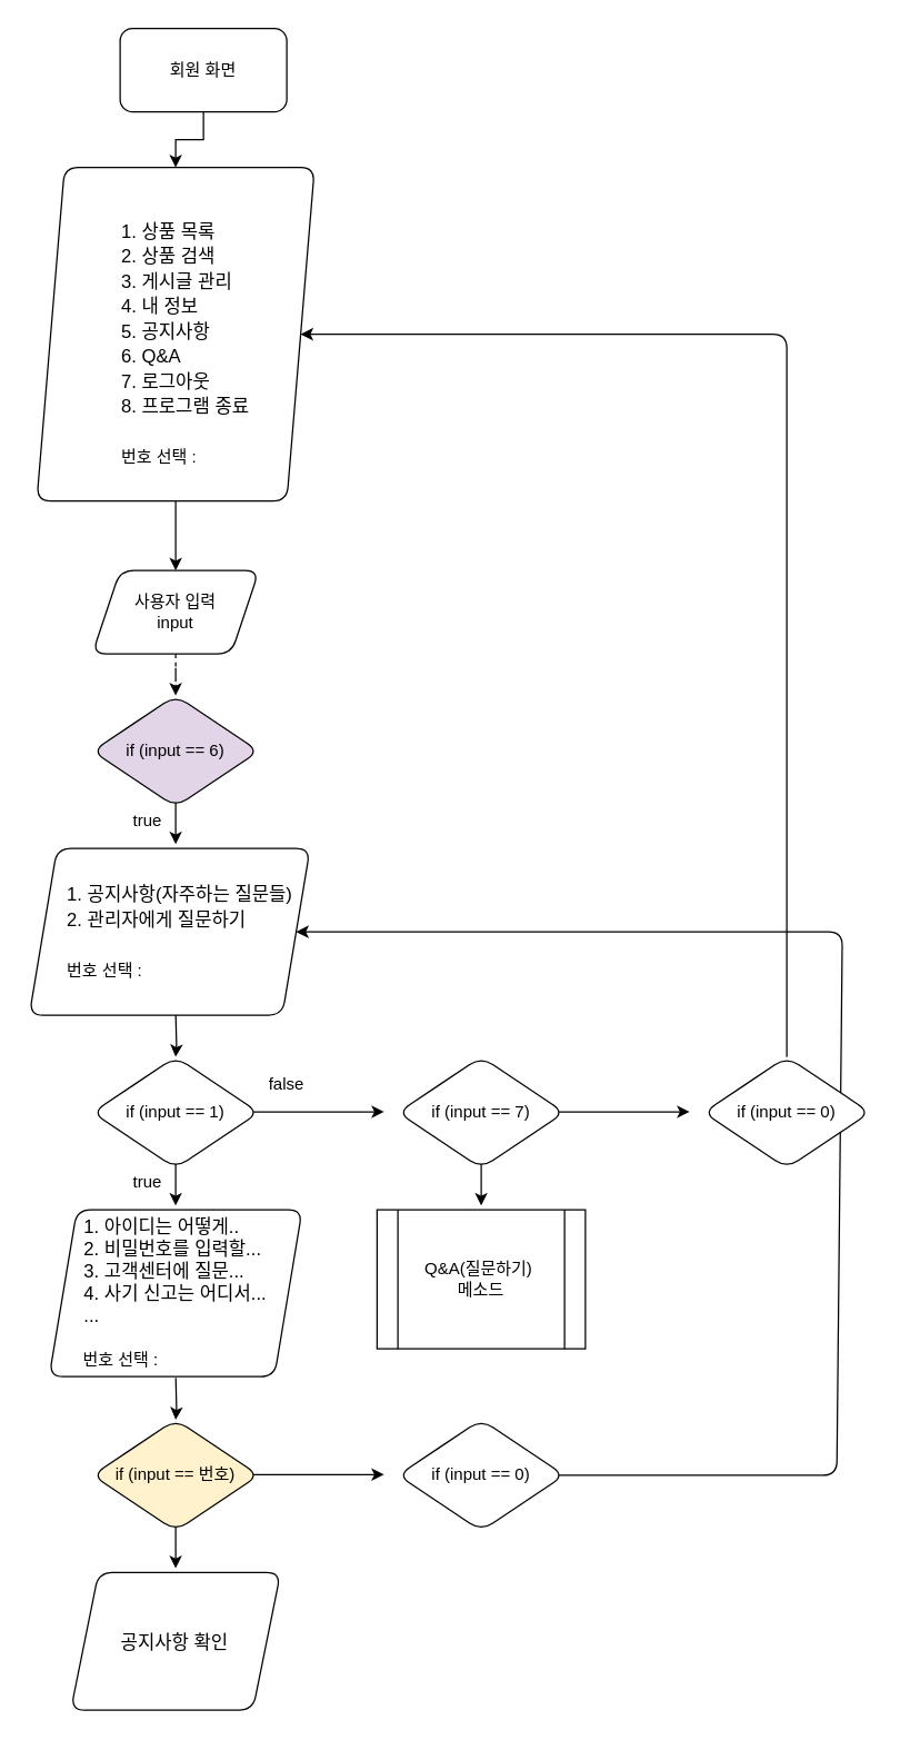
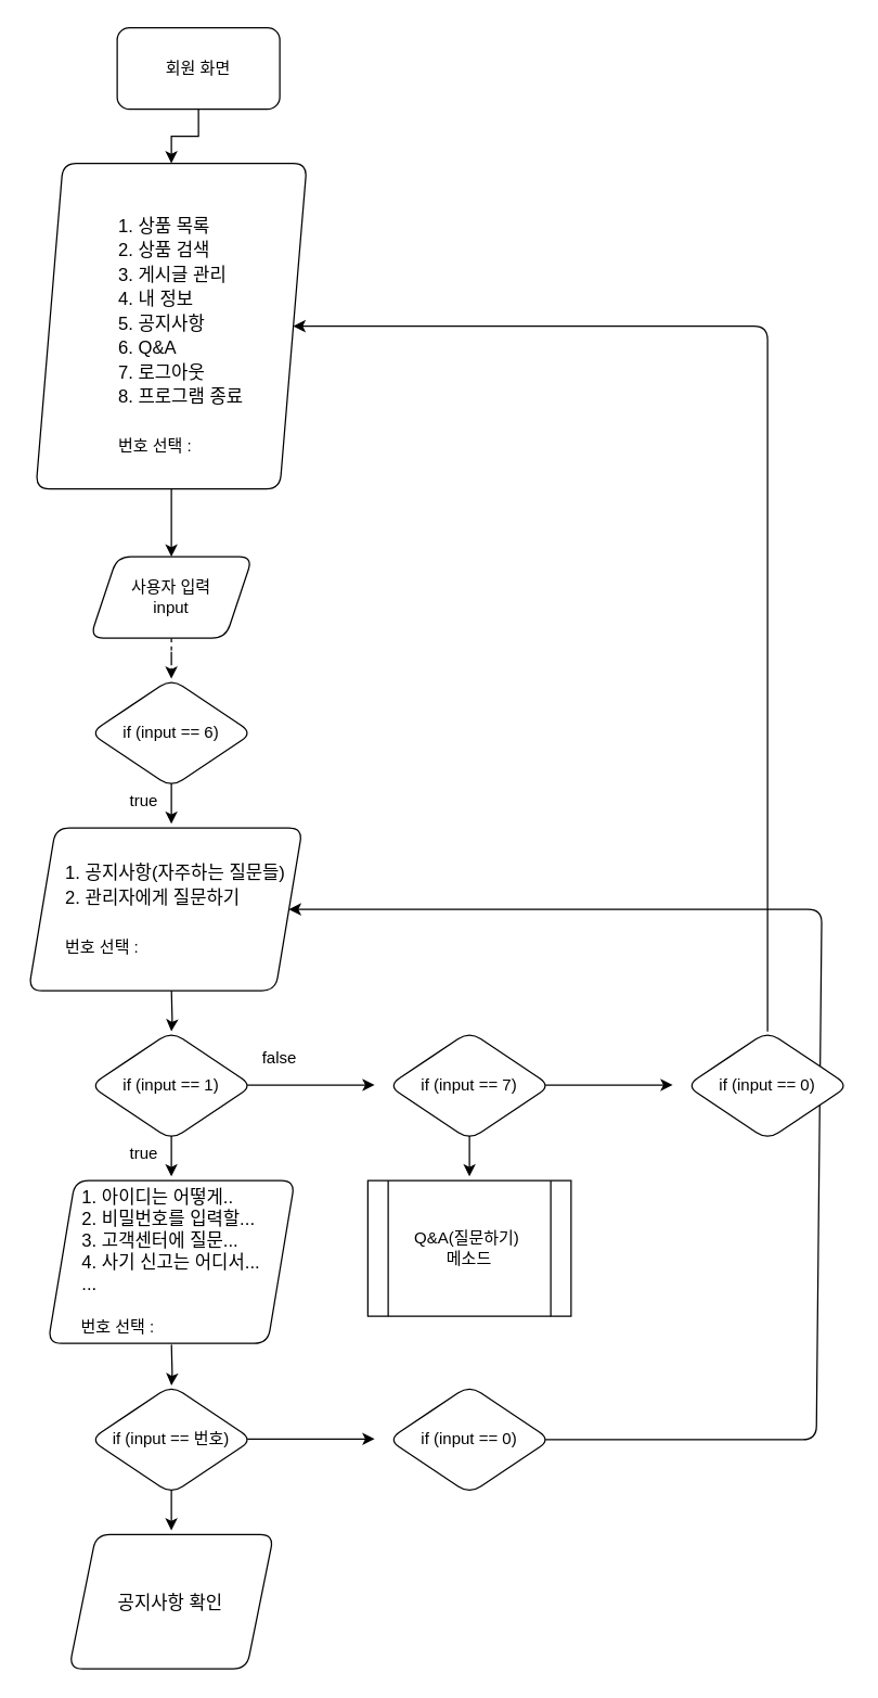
  <mxCell id="0" />
  <mxCell id="1" parent="0" />
  <mxCell id="2" value="" style="edgeStyle=orthogonalEdgeStyle;rounded=0;orthogonalLoop=1;jettySize=auto;html=1;" parent="1" source="3" target="5" edge="1"><mxGeometry relative="1" as="geometry" /></mxCell>
  <mxCell id="3" value="회원 화면" style="rounded=1;whiteSpace=wrap;html=1;" parent="1" vertex="1"><mxGeometry x="86" y="20" width="120" height="60" as="geometry" /></mxCell>
  <mxCell id="4" value="" style="edgeStyle=orthogonalEdgeStyle;rounded=0;orthogonalLoop=1;jettySize=auto;html=1;" parent="1" source="5" edge="1"><mxGeometry relative="1" as="geometry"><mxPoint x="126" y="410" as="targetPoint" /></mxGeometry></mxCell>
  <mxCell id="5" value="&lt;br&gt;&lt;p style=&quot;line-height: 150% ; margin-top: 0pt ; margin-bottom: 0pt ; margin-left: 0.4in ; margin-right: 0in ; text-indent: -0.25in ; text-align: left ; direction: ltr ; unicode-bidi: embed&quot;&gt;&lt;span style=&quot;font-size: 10pt&quot;&gt;1. 상품 목록&lt;/span&gt;&lt;/p&gt;&lt;p style=&quot;line-height: 150% ; margin-top: 0pt ; margin-bottom: 0pt ; margin-left: 0.4in ; margin-right: 0in ; text-indent: -0.25in ; text-align: left ; direction: ltr ; unicode-bidi: embed&quot;&gt;&lt;span style=&quot;font-size: 10pt&quot;&gt;2. 상품 검색&lt;/span&gt;&lt;/p&gt;&lt;p style=&quot;line-height: 150% ; margin-top: 0pt ; margin-bottom: 0pt ; margin-left: 0.4in ; margin-right: 0in ; text-indent: -0.25in ; text-align: left ; direction: ltr ; unicode-bidi: embed&quot;&gt;&lt;span style=&quot;font-size: 10pt&quot;&gt;3. 게시글 관리&lt;/span&gt;&lt;/p&gt;&lt;p style=&quot;line-height: 150% ; margin-top: 0pt ; margin-bottom: 0pt ; margin-left: 0.4in ; margin-right: 0in ; text-indent: -0.25in ; text-align: left ; direction: ltr ; unicode-bidi: embed&quot;&gt;&lt;span style=&quot;font-size: 10pt&quot;&gt;4. 내 정보&lt;/span&gt;&lt;/p&gt;&lt;p style=&quot;line-height: 150% ; margin-top: 0pt ; margin-bottom: 0pt ; margin-left: 0.4in ; margin-right: 0in ; text-indent: -0.25in ; text-align: left ; direction: ltr ; unicode-bidi: embed&quot;&gt;&lt;span style=&quot;text-indent: -0.25in ; font-size: 10pt&quot;&gt;5. 공지사항&lt;/span&gt;&lt;span style=&quot;font-size: 10pt&quot;&gt;&lt;br&gt;&lt;/span&gt;&lt;/p&gt;&lt;p style=&quot;line-height: 150% ; margin-top: 0pt ; margin-bottom: 0pt ; margin-left: 0.4in ; margin-right: 0in ; text-indent: -0.25in ; text-align: left ; direction: ltr ; unicode-bidi: embed&quot;&gt;&lt;span style=&quot;text-indent: -0.25in ; font-size: 10pt&quot;&gt;6. Q&amp;amp;A&lt;/span&gt;&lt;span style=&quot;text-indent: -0.25in ; font-size: 10pt&quot;&gt;&lt;br&gt;&lt;/span&gt;&lt;/p&gt;&lt;p style=&quot;line-height: 150% ; margin-top: 0pt ; margin-bottom: 0pt ; margin-left: 0.4in ; margin-right: 0in ; text-indent: -0.25in ; text-align: left ; direction: ltr ; unicode-bidi: embed&quot;&gt;&lt;span style=&quot;text-indent: -0.25in ; font-size: 10pt&quot;&gt;7. 로그아웃&lt;/span&gt;&lt;span style=&quot;text-indent: -0.25in ; font-size: 10pt&quot;&gt;&lt;br&gt;&lt;/span&gt;&lt;/p&gt;&lt;p style=&quot;line-height: 150% ; margin-top: 0pt ; margin-bottom: 0pt ; margin-left: 0.4in ; margin-right: 0in ; text-indent: -0.25in ; text-align: left ; direction: ltr ; unicode-bidi: embed&quot;&gt;&lt;span style=&quot;text-indent: -0.25in ; font-size: 10pt&quot;&gt;8. 프로그램 종료&lt;/span&gt;&lt;/p&gt;&lt;p style=&quot;line-height: 150% ; margin-top: 0pt ; margin-bottom: 0pt ; margin-left: 0.4in ; margin-right: 0in ; text-indent: -0.25in ; text-align: left ; direction: ltr ; unicode-bidi: embed&quot;&gt;&lt;br&gt;&lt;/p&gt;&lt;p style=&quot;line-height: 150% ; margin-top: 0pt ; margin-bottom: 0pt ; margin-left: 0.4in ; margin-right: 0in ; text-indent: -0.25in ; text-align: left ; direction: ltr ; unicode-bidi: embed&quot;&gt;&lt;span style=&quot;text-indent: -0.25in&quot;&gt;번호 선택 :&amp;nbsp;&lt;/span&gt;&lt;br&gt;&lt;/p&gt;" style="shape=parallelogram;perimeter=parallelogramPerimeter;whiteSpace=wrap;html=1;fixedSize=1;rounded=1;" parent="1" vertex="1"><mxGeometry x="26" y="120" width="200" height="240" as="geometry" /></mxCell>
  <mxCell id="6" value="" style="edgeStyle=orthogonalEdgeStyle;rounded=0;orthogonalLoop=1;jettySize=auto;html=1;dashed=1;" parent="1" source="7" target="8" edge="1"><mxGeometry relative="1" as="geometry" /></mxCell>
  <mxCell id="7" value="사용자 입력&lt;br&gt;input" style="shape=parallelogram;perimeter=parallelogramPerimeter;whiteSpace=wrap;html=1;fixedSize=1;rounded=1;" parent="1" vertex="1"><mxGeometry x="66" y="410" width="120" height="60" as="geometry" /></mxCell>
- <mxCell id="8" value="if (input == 6)" style="rhombus;whiteSpace=wrap;html=1;rounded=1;fillColor=#e1d5e7;" parent="1" vertex="1"><mxGeometry x="66" y="500" width="120" height="80" as="geometry" /></mxCell>
+ <mxCell id="8" value="if (input == 6)" style="rhombus;whiteSpace=wrap;html=1;rounded=1;" parent="1" vertex="1"><mxGeometry x="66" y="500" width="120" height="80" as="geometry" /></mxCell>
  <mxCell id="9" value="" style="edgeStyle=orthogonalEdgeStyle;rounded=0;orthogonalLoop=1;jettySize=auto;html=1;" parent="1" edge="1"><mxGeometry relative="1" as="geometry"><mxPoint x="126" y="577" as="sourcePoint" /><mxPoint x="126" y="607" as="targetPoint" /></mxGeometry></mxCell>
  <mxCell id="10" value="&lt;p style=&quot;line-height: 18px ; margin: 0pt 0in 0pt 0.4in ; text-indent: -0.25in ; text-align: left ; direction: ltr ; unicode-bidi: embed&quot;&gt;&lt;span style=&quot;font-size: 10pt&quot;&gt;1. 공지사항(자주하는 질문들)&lt;/span&gt;&lt;/p&gt;&lt;p style=&quot;line-height: 18px ; margin: 0pt 0in 0pt 0.4in ; text-indent: -0.25in ; text-align: left ; direction: ltr ; unicode-bidi: embed&quot;&gt;&lt;span style=&quot;font-size: 10pt&quot;&gt;2. 관리자에게 질문하기&lt;/span&gt;&lt;/p&gt;&lt;p style=&quot;line-height: 18px ; margin: 0pt 0in 0pt 0.4in ; text-indent: -0.25in ; text-align: left ; direction: ltr ; unicode-bidi: embed&quot;&gt;&lt;br&gt;&lt;/p&gt;&lt;p style=&quot;line-height: 18px ; margin: 0pt 0in 0pt 0.4in ; text-indent: -0.25in ; text-align: left ; direction: ltr ; unicode-bidi: embed&quot;&gt;&lt;span style=&quot;text-indent: -0.25in&quot;&gt;번호 선택 :&amp;nbsp;&lt;/span&gt;&lt;/p&gt;" style="shape=parallelogram;perimeter=parallelogramPerimeter;whiteSpace=wrap;html=1;fixedSize=1;rounded=1;" parent="1" vertex="1"><mxGeometry x="20.59" y="610" width="202.17" height="120" as="geometry" /></mxCell>
  <mxCell id="11" value="" style="edgeStyle=orthogonalEdgeStyle;rounded=0;orthogonalLoop=1;jettySize=auto;html=1;" parent="1" target="12" edge="1"><mxGeometry relative="1" as="geometry"><mxPoint x="126.059" y="730" as="sourcePoint" /></mxGeometry></mxCell>
  <mxCell id="12" value="if (input == 1)" style="rhombus;whiteSpace=wrap;html=1;rounded=1;" parent="1" vertex="1"><mxGeometry x="66" y="760" width="120" height="80" as="geometry" /></mxCell>
  <mxCell id="13" value="true" style="text;html=1;strokeColor=none;fillColor=none;align=center;verticalAlign=middle;whiteSpace=wrap;rounded=0;" parent="1" vertex="1"><mxGeometry x="86" y="580" width="40" height="20" as="geometry" /></mxCell>
  <mxCell id="14" value="&lt;div style=&quot;text-align: left&quot;&gt;&lt;span style=&quot;font-size: 13.333px&quot;&gt;1. 아이디는 어떻게..&lt;/span&gt;&lt;/div&gt;&lt;div style=&quot;font-size: 13.333px ; text-align: left&quot;&gt;&lt;span style=&quot;font-size: 13.333px&quot;&gt;2. 비밀번호를 입력할...&lt;/span&gt;&lt;/div&gt;&lt;div style=&quot;font-size: 13.333px ; text-align: left&quot;&gt;&lt;span style=&quot;font-size: 13.333px&quot;&gt;3. 고객센터에 질문...&lt;/span&gt;&lt;/div&gt;&lt;div style=&quot;font-size: 13.333px ; text-align: left&quot;&gt;&lt;span style=&quot;font-size: 13.333px&quot;&gt;4. 사기 신고는 어디서...&lt;/span&gt;&lt;/div&gt;&lt;div style=&quot;font-size: 13.333px ; text-align: left&quot;&gt;&lt;span style=&quot;font-size: 13.333px&quot;&gt;...&lt;/span&gt;&lt;/div&gt;&lt;div style=&quot;text-align: left&quot;&gt;&lt;span style=&quot;font-size: 13.333px&quot;&gt;&lt;br&gt;&lt;/span&gt;&lt;/div&gt;&lt;span style=&quot;text-indent: -24px&quot;&gt;&lt;div style=&quot;text-align: left&quot;&gt;&lt;span&gt;&amp;nbsp; &amp;nbsp; &amp;nbsp; &amp;nbsp;번호 선택 :&amp;nbsp;&lt;/span&gt;&lt;/div&gt;&lt;/span&gt;" style="shape=parallelogram;perimeter=parallelogramPerimeter;whiteSpace=wrap;html=1;fixedSize=1;rounded=1;" parent="1" vertex="1"><mxGeometry x="34.92" y="870" width="182.17" height="120" as="geometry" /></mxCell>
  <mxCell id="15" value="" style="edgeStyle=orthogonalEdgeStyle;rounded=0;orthogonalLoop=1;jettySize=auto;html=1;entryX=0.5;entryY=0;entryDx=0;entryDy=0;" parent="1" edge="1"><mxGeometry relative="1" as="geometry"><mxPoint x="126" y="837" as="sourcePoint" /><mxPoint x="126.005" y="867" as="targetPoint" /></mxGeometry></mxCell>
  <mxCell id="16" value="true" style="text;html=1;strokeColor=none;fillColor=none;align=center;verticalAlign=middle;whiteSpace=wrap;rounded=0;" parent="1" vertex="1"><mxGeometry x="86" y="840" width="40" height="20" as="geometry" /></mxCell>
  <mxCell id="17" style="edgeStyle=orthogonalEdgeStyle;rounded=0;orthogonalLoop=1;jettySize=auto;html=1;" parent="1" edge="1"><mxGeometry relative="1" as="geometry"><mxPoint x="182" y="799.5" as="sourcePoint" /><mxPoint x="276" y="799.5" as="targetPoint" /></mxGeometry></mxCell>
  <mxCell id="18" value="if (input == 7)" style="rhombus;whiteSpace=wrap;html=1;rounded=1;" parent="1" vertex="1"><mxGeometry x="286" y="760" width="120" height="80" as="geometry" /></mxCell>
  <mxCell id="19" value="false" style="text;html=1;strokeColor=none;fillColor=none;align=center;verticalAlign=middle;whiteSpace=wrap;rounded=0;" parent="1" vertex="1"><mxGeometry x="186" y="770" width="40" height="20" as="geometry" /></mxCell>
  <mxCell id="20" value="" style="edgeStyle=orthogonalEdgeStyle;rounded=0;orthogonalLoop=1;jettySize=auto;html=1;" edge="1" target="21" parent="1"><mxGeometry relative="1" as="geometry"><mxPoint x="126.069" y="991" as="sourcePoint" /></mxGeometry></mxCell>
- <mxCell id="21" value="if (input == 번호)" style="rhombus;whiteSpace=wrap;html=1;rounded=1;fillColor=#fff2cc;" vertex="1" parent="1"><mxGeometry x="66.01" y="1021" width="120" height="80" as="geometry" /></mxCell>
+ <mxCell id="21" value="if (input == 번호)" style="rhombus;whiteSpace=wrap;html=1;rounded=1;" vertex="1" parent="1"><mxGeometry x="66.01" y="1021" width="120" height="80" as="geometry" /></mxCell>
  <mxCell id="22" value="&lt;div style=&quot;text-align: left&quot;&gt;&lt;span style=&quot;font-size: 13.333px&quot;&gt;공지사항 확인&lt;/span&gt;&lt;/div&gt;" style="shape=parallelogram;perimeter=parallelogramPerimeter;whiteSpace=wrap;html=1;fixedSize=1;rounded=1;" vertex="1" parent="1"><mxGeometry x="50.47" y="1131" width="151.08" height="99" as="geometry" /></mxCell>
  <mxCell id="23" value="" style="edgeStyle=orthogonalEdgeStyle;rounded=0;orthogonalLoop=1;jettySize=auto;html=1;entryX=0.5;entryY=0;entryDx=0;entryDy=0;" edge="1" parent="1"><mxGeometry relative="1" as="geometry"><mxPoint x="126" y="1098" as="sourcePoint" /><mxPoint x="126.005" y="1128" as="targetPoint" /></mxGeometry></mxCell>
  <mxCell id="24" value="" style="edgeStyle=orthogonalEdgeStyle;rounded=0;orthogonalLoop=1;jettySize=auto;html=1;entryX=0.5;entryY=0;entryDx=0;entryDy=0;" edge="1" parent="1"><mxGeometry relative="1" as="geometry"><mxPoint x="345.99" y="837" as="sourcePoint" /><mxPoint x="345.995" y="867" as="targetPoint" /></mxGeometry></mxCell>
  <mxCell id="25" value="if (input == 0)" style="rhombus;whiteSpace=wrap;html=1;rounded=1;" vertex="1" parent="1"><mxGeometry x="286" y="1021" width="120" height="80" as="geometry" /></mxCell>
  <mxCell id="26" style="edgeStyle=orthogonalEdgeStyle;rounded=0;orthogonalLoop=1;jettySize=auto;html=1;" edge="1" parent="1"><mxGeometry relative="1" as="geometry"><mxPoint x="182" y="1060.5" as="sourcePoint" /><mxPoint x="276" y="1060.5" as="targetPoint" /></mxGeometry></mxCell>
  <mxCell id="27" value="" style="endArrow=classic;html=1;exitX=1;exitY=0.5;exitDx=0;exitDy=0;entryX=1;entryY=0.5;entryDx=0;entryDy=0;" edge="1" parent="1" target="10"><mxGeometry width="50" height="50" relative="1" as="geometry"><mxPoint x="402" y="1061" as="sourcePoint" /><mxPoint x="602" y="570" as="targetPoint" /><Array as="points"><mxPoint x="602" y="1061" /><mxPoint x="606" y="670" /></Array></mxGeometry></mxCell>
  <mxCell id="28" value="&lt;div&gt;Q&amp;amp;A(질문하기)&amp;nbsp;&lt;/div&gt;&lt;div&gt;메소드&lt;/div&gt;" style="shape=process;whiteSpace=wrap;html=1;backgroundOutline=1;" vertex="1" parent="1"><mxGeometry x="271" y="870" width="150" height="100" as="geometry" /></mxCell>
  <mxCell id="29" value="if (input == 0)" style="rhombus;whiteSpace=wrap;html=1;rounded=1;" vertex="1" parent="1"><mxGeometry x="506" y="760" width="120" height="80" as="geometry" /></mxCell>
  <mxCell id="30" style="edgeStyle=orthogonalEdgeStyle;rounded=0;orthogonalLoop=1;jettySize=auto;html=1;" edge="1" parent="1"><mxGeometry relative="1" as="geometry"><mxPoint x="402" y="799.5" as="sourcePoint" /><mxPoint x="496" y="799.5" as="targetPoint" /></mxGeometry></mxCell>
  <mxCell id="31" value="" style="endArrow=classic;html=1;entryX=1;entryY=0.5;entryDx=0;entryDy=0;" edge="1" parent="1" target="5"><mxGeometry width="50" height="50" relative="1" as="geometry"><mxPoint x="566" y="760" as="sourcePoint" /><mxPoint x="866" y="490" as="targetPoint" /><Array as="points"><mxPoint x="566" y="240" /></Array></mxGeometry></mxCell>
